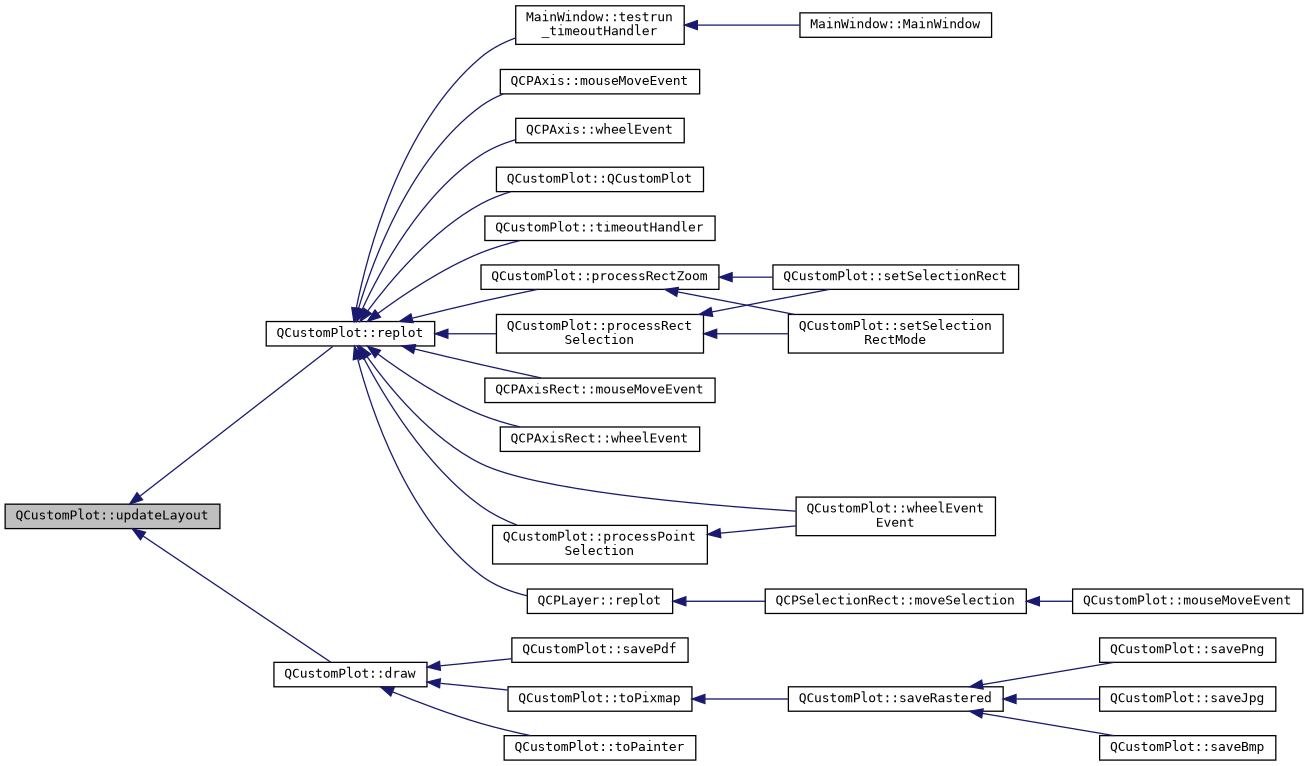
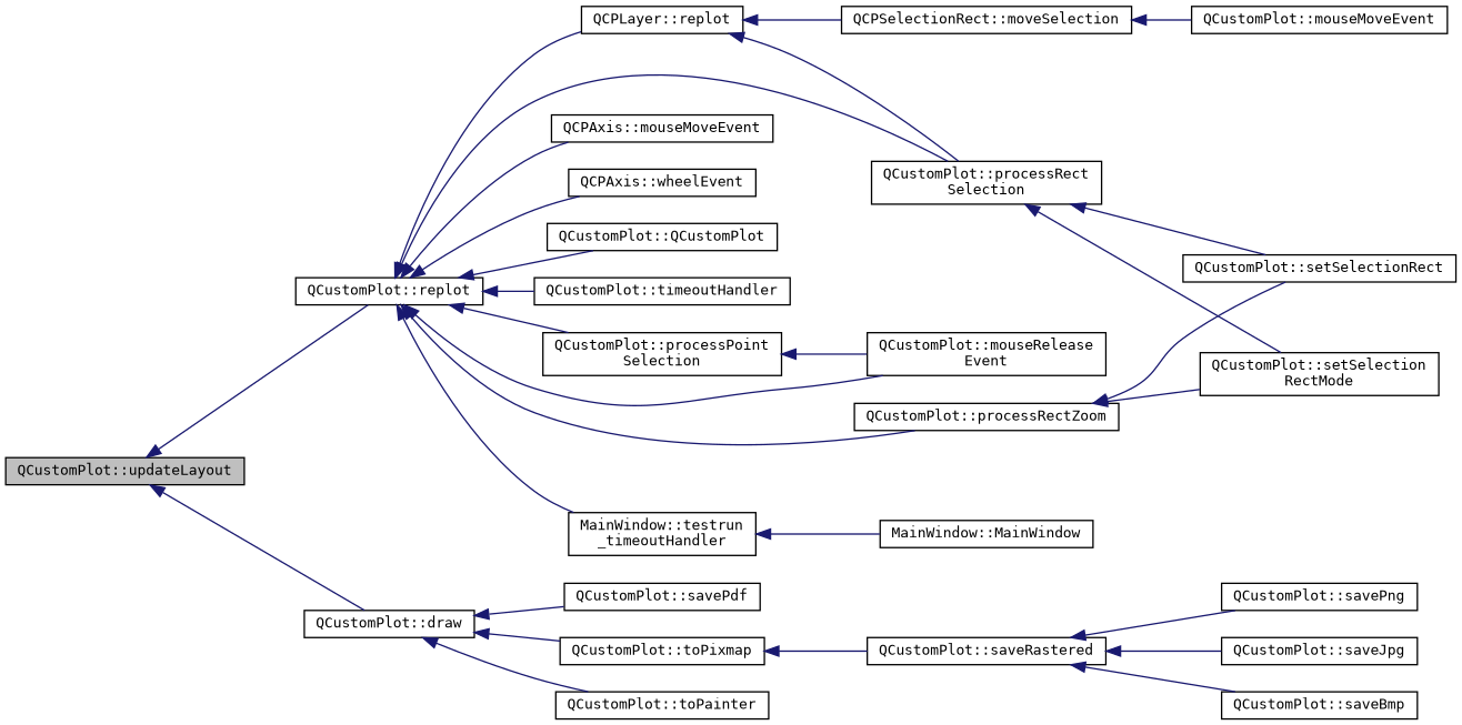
  digraph {
    fontname="DejaVu Sans Mono"
    rankdir=LR
    node [color=black fillcolor=white fontname="DejaVu Sans Mono" fontsize=10 shape=record style=filled]
    edge [color=midnightblue dir=back fontname="DejaVu Sans Mono" fontsize=10 labelfontname=Helvetica labelfontsize=10 style=solid]
    n1 [fillcolor=grey75 fontcolor=black height=0.2 label="QCustomPlot::updateLayout" width=0.4]
    n2 [height=0.2 label="QCustomPlot::replot" width=0.4]
    n3 [height=0.2 label="QCustomPlot::draw" width=0.4]
    n4 [height=0.2 label="MainWindow::testrun\l_timeoutHandler" width=0.4]
    n5 [height=0.2 label="QCPLayer::replot" width=0.4]
    n6 [height=0.2 label="QCustomPlot::processRect\lSelection" width=0.4]
    n7 [height=0.2 label="QCPAxis::mouseMoveEvent" width=0.4]
    n8 [height=0.2 label="QCPAxis::wheelEvent" width=0.4]
    n9 [height=0.2 label="QCustomPlot::QCustomPlot" width=0.4]
    n10 [height=0.2 label="QCustomPlot::timeoutHandler" width=0.4]
-   n11 [height=0.2 label="QCustomPlot::wheelEvent\lEvent" width=0.4]
+   n11 [height=0.2 label="QCustomPlot::mouseRelease\lEvent" width=0.4]
    n12 [height=0.2 label="QCustomPlot::processRectZoom" width=0.4]
    n13 [height=0.2 label="QCustomPlot::processPoint\lSelection" width=0.4]
-   n14 [height=0.2 label="QCPAxisRect::mouseMoveEvent" width=0.4]
-   n15 [height=0.2 label="QCPAxisRect::wheelEvent" width=0.4]
    n16 [height=0.2 label="QCustomPlot::savePdf" width=0.4]
    n17 [height=0.2 label="QCustomPlot::toPixmap" width=0.4]
    n18 [height=0.2 label="QCustomPlot::toPainter" width=0.4]
    n19 [height=0.2 label="MainWindow::MainWindow" width=0.4]
    n20 [height=0.2 label="QCPSelectionRect::moveSelection" width=0.4]
    n21 [height=0.2 label="QCustomPlot::setSelection\lRectMode" width=0.4]
    n22 [height=0.2 label="QCustomPlot::setSelectionRect" width=0.4]
    n23 [height=0.2 label="QCustomPlot::mouseMoveEvent" width=0.4]
    n24 [height=0.2 label="QCustomPlot::saveRastered" width=0.4]
    n25 [height=0.2 label="QCustomPlot::savePng" width=0.4]
    n26 [height=0.2 label="QCustomPlot::saveJpg" width=0.4]
    n27 [height=0.2 label="QCustomPlot::saveBmp" width=0.4]
    n1 -> n2
    n1 -> n3
    n2 -> n4
    n2 -> n5
    n2 -> n6
    n2 -> n7
    n2 -> n8
    n2 -> n9
    n2 -> n10
    n2 -> n11
    n2 -> n12
    n2 -> n13
-   n2 -> n14
-   n2 -> n15
    n3 -> n16
    n3 -> n17
    n3 -> n18
    n4 -> n19
+   n5 -> n6
    n5 -> n20
    n6 -> n21
    n6 -> n22
    n12 -> n21
    n12 -> n22
    n13 -> n11
    n17 -> n24
    n20 -> n23
    n24 -> n25
    n24 -> n26
    n24 -> n27
  }
